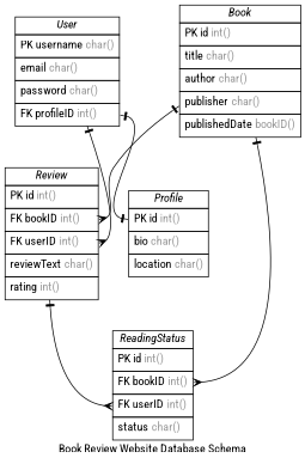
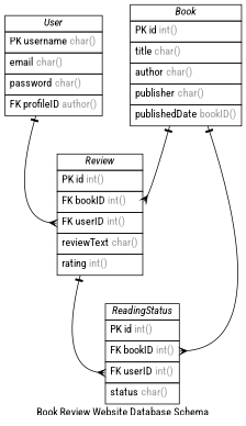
  digraph {
    concentrate=true
    fontname="Roboto Condensed"
    label="Book Review Website Database Schema"
    nodesep=0.5
    rankdir=TB
    splines=spline
    node [fontname="Roboto Condensed" shape=plain]
    edge [arrowhead=ocrow arrowsize=0.9 arrowtail=noneotee dir=both fontname="Roboto Condensed" fontsize=12 headport=userID labelangle=32 labeldistance=1.8 penwidth=1.0]
-   n1 [label=<         <table border="0" cellborder="1" cellspacing="0" >         <tr><td><i>User</i></td></tr>         <tr><td port="username" align="left" cellpadding="5">PK username <font color="grey60">char()</font></td></tr>         <tr><td port="email" align="left" cellpadding="5">email <font color="grey60">char()</font></td></tr>         <tr><td port="password" align="left" cellpadding="5">password <font color="grey60">char()</font></td></tr>         <tr><td port="profileID" align="left" cellpadding="5">FK profileID <font color="grey60">int()</font></td></tr>     </table>>]
-   n2 [label=<         <table border="0" cellborder="1" cellspacing="0" >         <tr><td><i>Profile</i></td></tr>         <tr><td port="id" align="left" cellpadding="5">PK id <font color="grey60">int()</font></td></tr>         <tr><td port="bio" align="left" cellpadding="5">bio <font color="grey60">char()</font></td></tr>         <tr><td port="location" align="left" cellpadding="5">location <font color="grey60">char()</font></td></tr>     </table>>]
+   n1 [label=<         <table border="0" cellborder="1" cellspacing="0" >         <tr><td><i>User</i></td></tr>         <tr><td port="username" align="left" cellpadding="5">PK username <font color="grey60">char()</font></td></tr>         <tr><td port="email" align="left" cellpadding="5">email <font color="grey60">char()</font></td></tr>         <tr><td port="password" align="left" cellpadding="5">password <font color="grey60">char()</font></td></tr>         <tr><td port="profileID" align="left" cellpadding="5">FK profileID <font color="grey60">author()</font></td></tr>     </table>>]
    n3 [label=<         <table border="0" cellborder="1" cellspacing="0" >         <tr><td><i>Review</i></td></tr>         <tr><td port="id" align="left" cellpadding="5">PK id <font color="grey60">int()</font></td></tr>         <tr><td port="bookID" align="left" cellpadding="5">FK bookID <font color="grey60">int()</font></td></tr>         <tr><td port="userID" align="left" cellpadding="5">FK userID <font color="grey60">int()</font></td></tr>         <tr><td port="reviewText" align="left" cellpadding="5">reviewText <font color="grey60">char()</font></td></tr>         <tr><td port="rating" align="left" cellpadding="5">rating <font color="grey60">int()</font></td></tr>     </table>>]
    n4 [label=<         <table border="0" cellborder="1" cellspacing="0" >         <tr><td><i>ReadingStatus</i></td></tr>         <tr><td port="id" align="left" cellpadding="5">PK id <font color="grey60">int()</font></td></tr>         <tr><td port="bookID" align="left" cellpadding="5">FK bookID <font color="grey60">int()</font></td></tr>         <tr><td port="userID" align="left" cellpadding="5">FK userID <font color="grey60">int()</font></td></tr>         <tr><td port="status" align="left" cellpadding="5">status <font color="grey60">char()</font></td></tr>     </table>>]
    n5 [label=<         <table border="0" cellborder="1" cellspacing="0" >         <tr><td><i>Book</i></td></tr>         <tr><td port="id" align="left" cellpadding="5">PK id <font color="grey60">int()</font></td></tr>         <tr><td port="title" align="left" cellpadding="5">title <font color="grey60">char()</font></td></tr>         <tr><td port="author" align="left" cellpadding="5">author <font color="grey60">char()</font></td></tr>         <tr><td port="publisher" align="left" cellpadding="5">publisher <font color="grey60">char()</font></td></tr>         <tr><td port="publishedDate" align="left" cellpadding="5">publishedDate <font color="grey60">bookID()</font></td></tr>     </table>>]
-   n1 -> n2 [arrowhead=noneotee headport=id tailport=profileID]
    n1 -> n3
    n3 -> n4
    n5 -> n3 [headport=bookID]
    n5 -> n4 [headport=bookID]
  }
